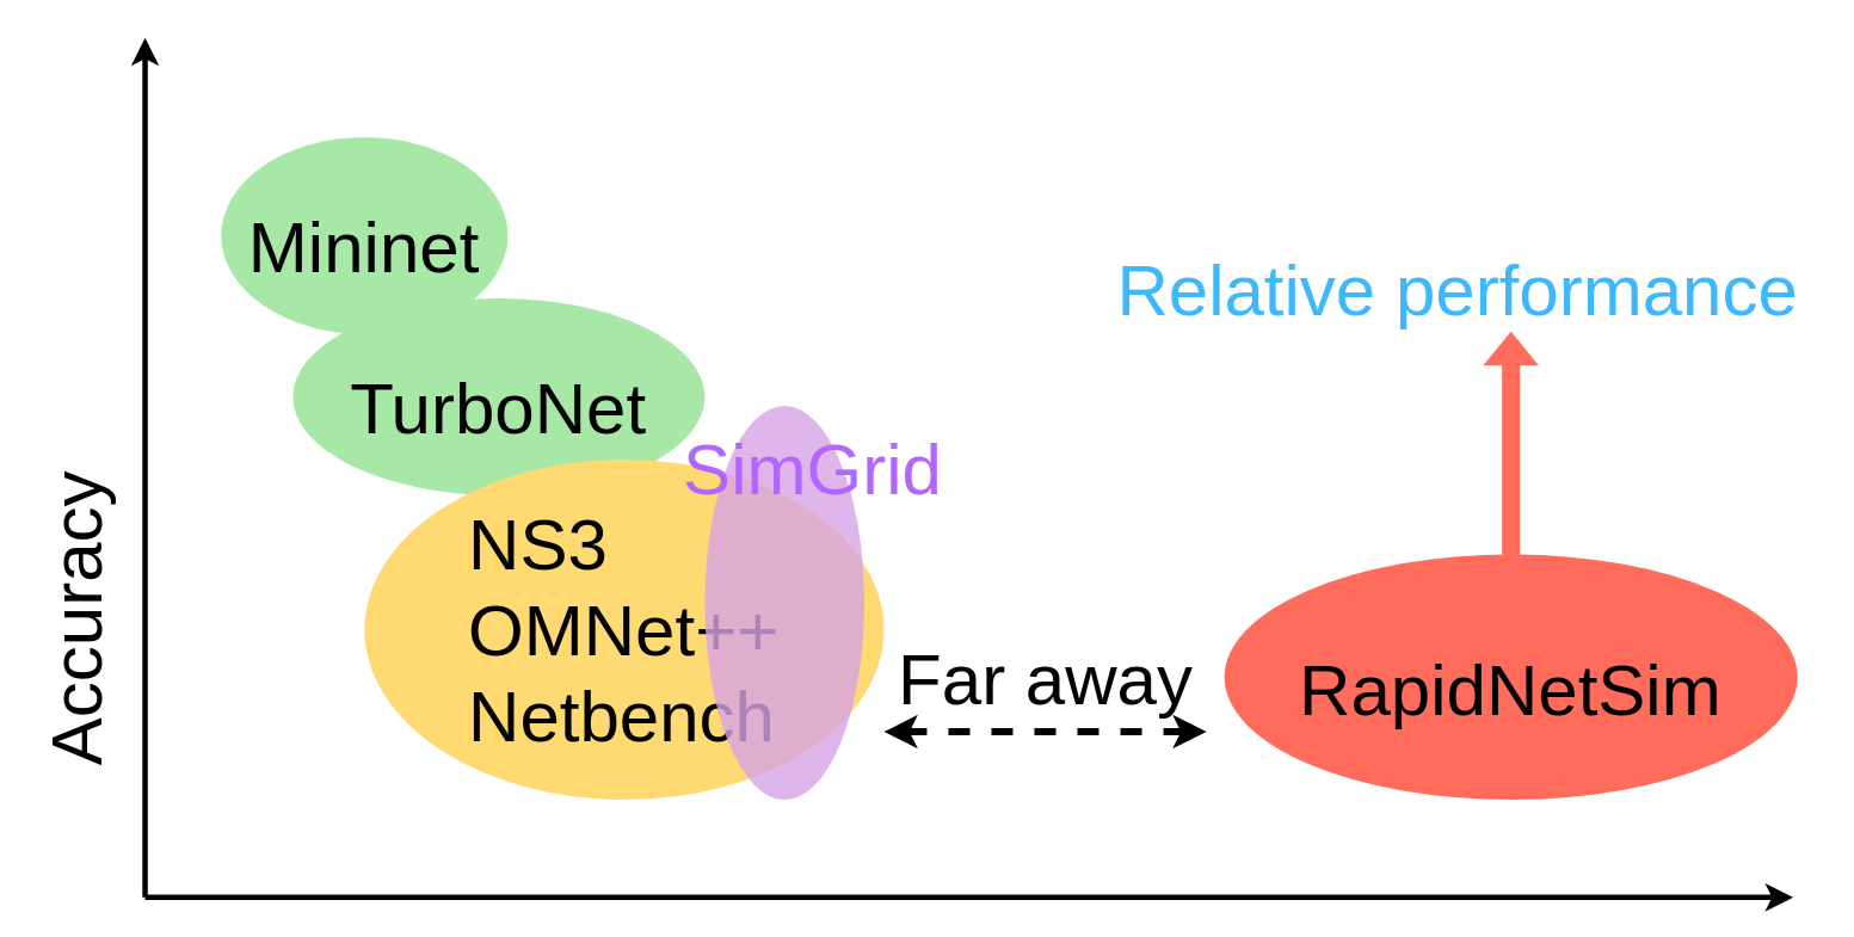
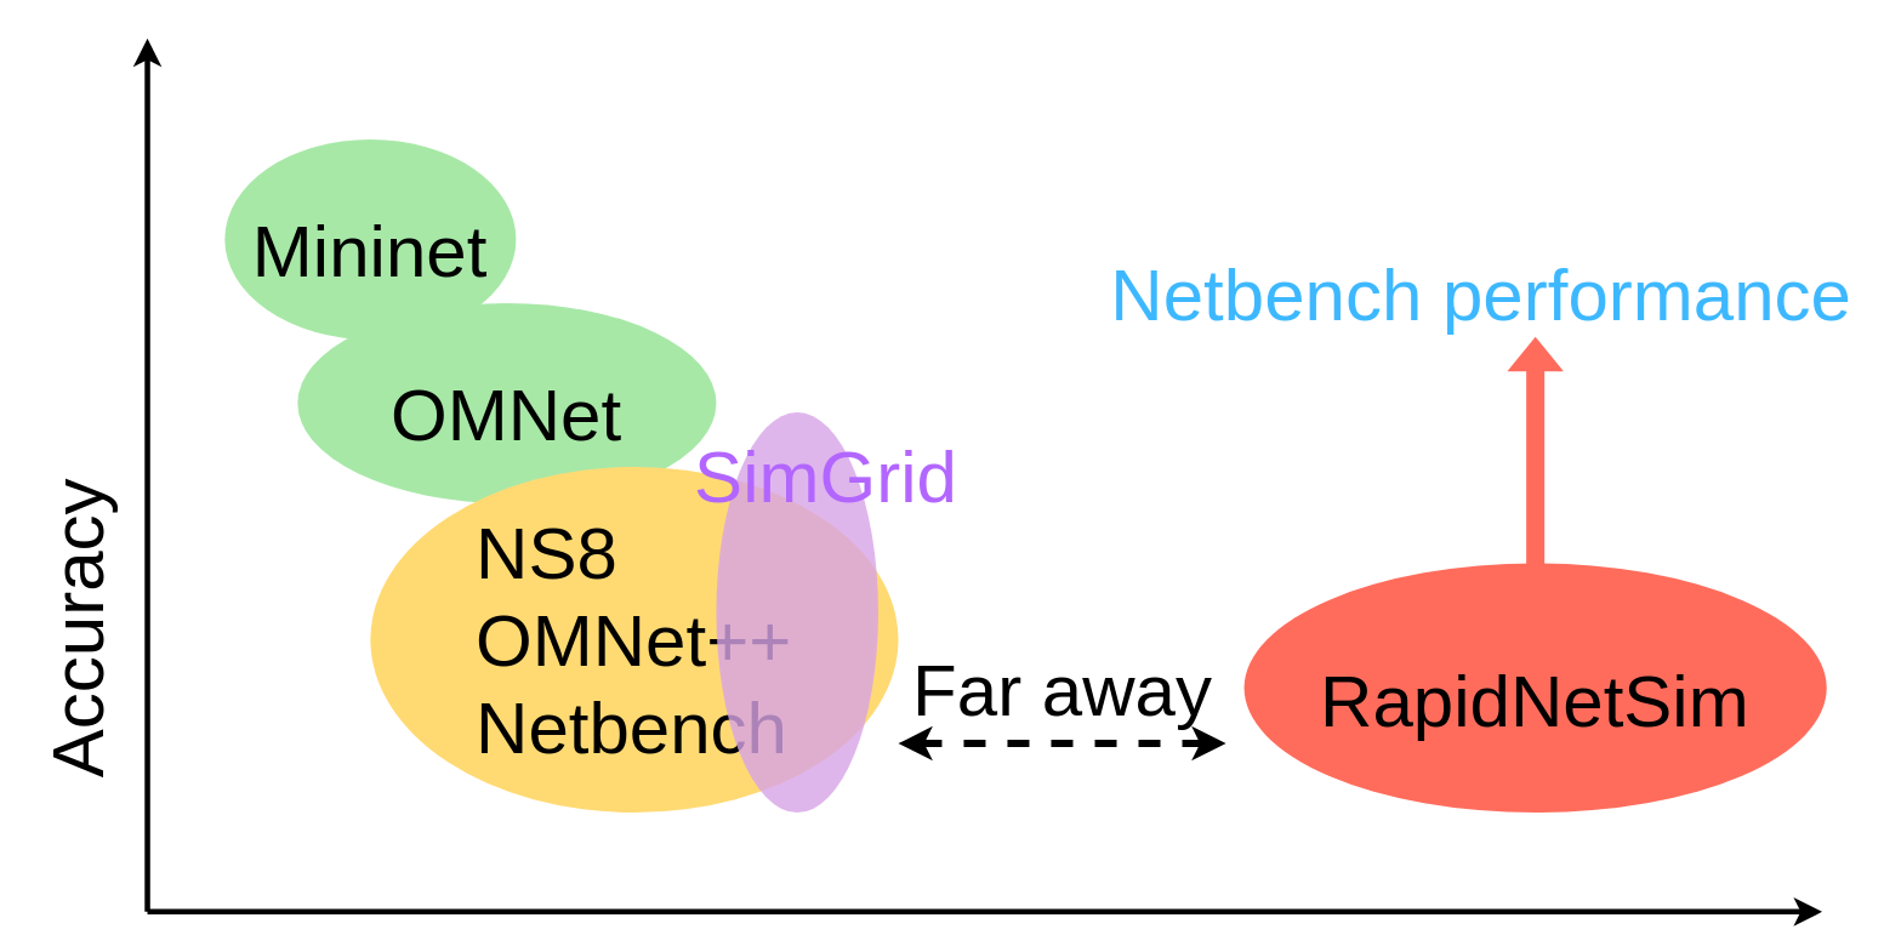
  <mxCell id="0" />
  <mxCell id="1" parent="0" />
  <mxCell id="2" value="" style="edgeStyle=none;html=1;fontColor=#000000;strokeWidth=3;strokeColor=#000000;" parent="1" edge="1"><mxGeometry width="100" height="100" relative="1" as="geometry"><mxPoint x="77.5" y="500.5" as="sourcePoint" /><mxPoint x="77.5" y="20.5" as="targetPoint" /></mxGeometry></mxCell>
  <mxCell id="3" value="" style="edgeStyle=none;html=1;fontColor=#000000;strokeWidth=3;strokeColor=#000000;" parent="1" edge="1"><mxGeometry width="100" height="100" relative="1" as="geometry"><mxPoint x="77.5" y="500.5" as="sourcePoint" /><mxPoint x="997.5" y="500.5" as="targetPoint" /></mxGeometry></mxCell>
  <mxCell id="4" value="&lt;div style=&quot;text-align: left&quot;&gt;&lt;font style=&quot;font-size: 40px&quot;&gt;Accuracy&lt;/font&gt;&lt;/div&gt;" style="text;spacingTop=-5;align=center;verticalAlign=middle;fontStyle=0;html=1;fontSize=60;points=[];horizontal=0;" parent="1" vertex="1"><mxGeometry x="20" y="281" width="30" height="130.0" as="geometry" /></mxCell>
  <mxCell id="5" value="&lt;font style=&quot;font-size: 40px&quot;&gt;RapidNetSim&lt;/font&gt;" style="ellipse;whiteSpace=wrap;html=1;fontSize=60;strokeColor=none;fillColor=#FF6C5C;" parent="1" vertex="1"><mxGeometry x="680" y="309" width="320" height="137" as="geometry" /></mxCell>
  <mxCell id="6" value="&lt;font style=&quot;font-size: 40px&quot;&gt;Mininet&lt;/font&gt;" style="ellipse;whiteSpace=wrap;html=1;fontSize=60;strokeColor=none;fillColor=#a7e8a7;" parent="1" vertex="1"><mxGeometry x="120" y="76" width="160" height="110" as="geometry" /></mxCell>
- <mxCell id="7" value="&lt;font style=&quot;font-size: 40px&quot;&gt;TurboNet&lt;/font&gt;" style="ellipse;whiteSpace=wrap;html=1;fontSize=60;strokeColor=none;fillColor=#A7E8A7;" parent="1" vertex="1"><mxGeometry x="160" y="166" width="230" height="110" as="geometry" /></mxCell>
- <mxCell id="8" value="&lt;div style=&quot;text-align: left&quot;&gt;&lt;font style=&quot;font-size: 40px&quot;&gt;NS3&lt;/font&gt;&lt;/div&gt;&lt;font style=&quot;font-size: 40px&quot;&gt;&lt;div style=&quot;text-align: left&quot;&gt;OMNet++&lt;/div&gt;&lt;div style=&quot;text-align: left&quot;&gt;Netbench&lt;/div&gt;&lt;/font&gt;" style="ellipse;whiteSpace=wrap;html=1;fontSize=40;strokeColor=none;fillColor=#FFDA73;" parent="1" vertex="1"><mxGeometry x="200" y="256" width="290" height="190" as="geometry" /></mxCell>
+ <mxCell id="7" value="&lt;font style=&quot;font-size: 40px&quot;&gt;OMNet&lt;/font&gt;" style="ellipse;whiteSpace=wrap;html=1;fontSize=60;strokeColor=none;fillColor=#A7E8A7;" parent="1" vertex="1"><mxGeometry x="160" y="166" width="230" height="110" as="geometry" /></mxCell>
+ <mxCell id="8" value="&lt;div style=&quot;text-align: left&quot;&gt;&lt;font style=&quot;font-size: 40px&quot;&gt;NS8&lt;/font&gt;&lt;/div&gt;&lt;font style=&quot;font-size: 40px&quot;&gt;&lt;div style=&quot;text-align: left&quot;&gt;OMNet++&lt;/div&gt;&lt;div style=&quot;text-align: left&quot;&gt;Netbench&lt;/div&gt;&lt;/font&gt;" style="ellipse;whiteSpace=wrap;html=1;fontSize=40;strokeColor=none;fillColor=#FFDA73;" parent="1" vertex="1"><mxGeometry x="200" y="256" width="290" height="190" as="geometry" /></mxCell>
  <mxCell id="9" value="" style="shape=flexArrow;endArrow=classic;html=1;fontSize=40;fontColor=#000000;fillColor=#FF6C5C;strokeColor=none;" parent="1" edge="1"><mxGeometry width="50" height="50" relative="1" as="geometry"><mxPoint x="840" y="364" as="sourcePoint" /><mxPoint x="840" y="184" as="targetPoint" /></mxGeometry></mxCell>
- <mxCell id="10" value="&lt;font color=&quot;#3db8ff&quot;&gt;Relative performance&lt;/font&gt;" style="text;html=1;align=center;verticalAlign=middle;resizable=0;points=[];autosize=1;fontSize=40;fontColor=#000000;" parent="1" vertex="1"><mxGeometry x="610" y="136" width="400" height="50" as="geometry" /></mxCell>
+ <mxCell id="10" value="&lt;font color=&quot;#3db8ff&quot;&gt;Netbench performance&lt;/font&gt;" style="text;html=1;align=center;verticalAlign=middle;resizable=0;points=[];autosize=1;fontSize=40;fontColor=#000000;" parent="1" vertex="1"><mxGeometry x="610" y="136" width="400" height="50" as="geometry" /></mxCell>
  <mxCell id="11" value="" style="endArrow=classic;startArrow=classic;html=1;dashed=1;strokeWidth=4;fillColor=#FF6C5C;fontSize=40;fontColor=#000000;" parent="1" edge="1"><mxGeometry width="50" height="50" relative="1" as="geometry"><mxPoint x="490" y="408" as="sourcePoint" /><mxPoint x="670" y="408" as="targetPoint" /></mxGeometry></mxCell>
  <mxCell id="12" value="Far away" style="text;html=1;align=center;verticalAlign=middle;resizable=0;points=[];autosize=1;fontSize=40;fontColor=#000000;" parent="1" vertex="1"><mxGeometry x="490" y="353" width="180" height="50" as="geometry" /></mxCell>
  <mxCell id="13" value="" style="ellipse;whiteSpace=wrap;html=1;fontSize=60;strokeColor=none;fillColor=#D7A4E7;shadow=0;comic=0;portConstraintRotation=0;fillOpacity=80;" parent="1" vertex="1"><mxGeometry x="390" y="226" width="89" height="220" as="geometry" /></mxCell>
  <mxCell id="14" value="&lt;font style=&quot;font-size: 40px&quot; color=&quot;#b266ff&quot;&gt;SimGrid&lt;/font&gt;" style="text;html=1;align=center;verticalAlign=middle;resizable=0;points=[];autosize=1;" parent="1" vertex="1"><mxGeometry x="370" y="246" width="160" height="30" as="geometry" /></mxCell>
